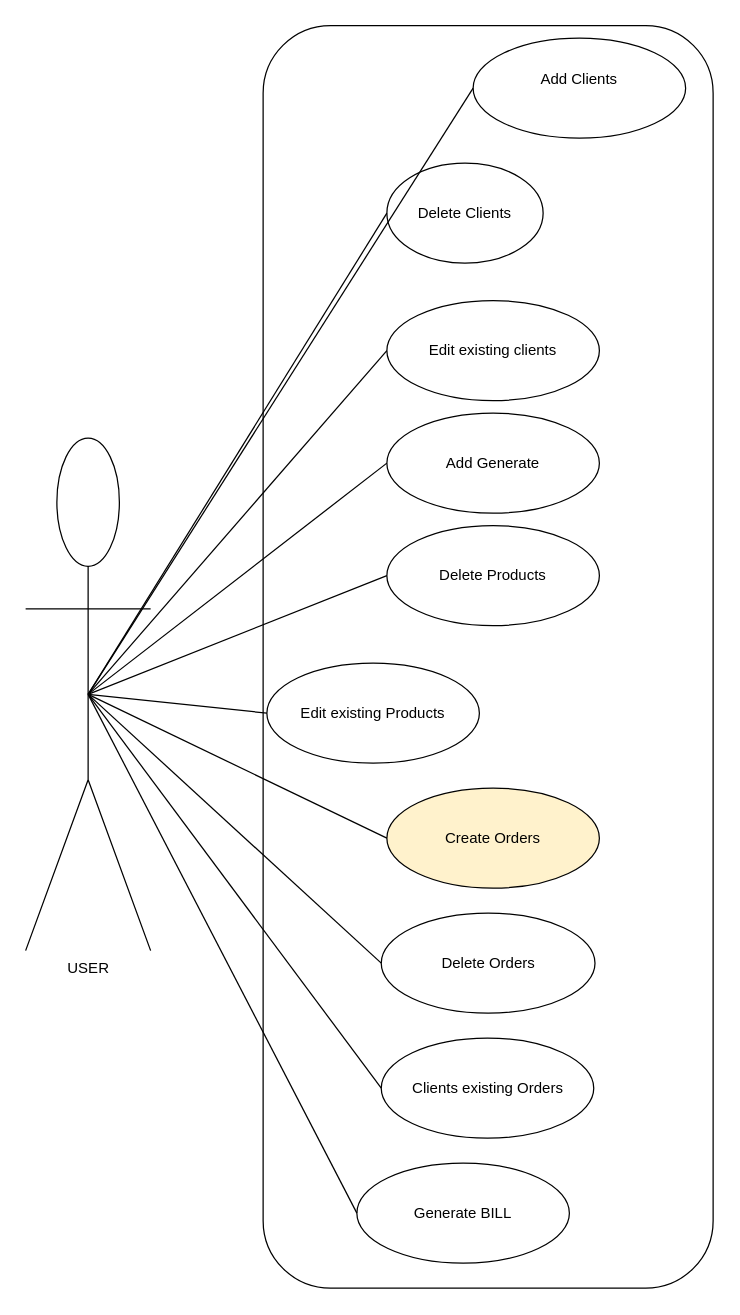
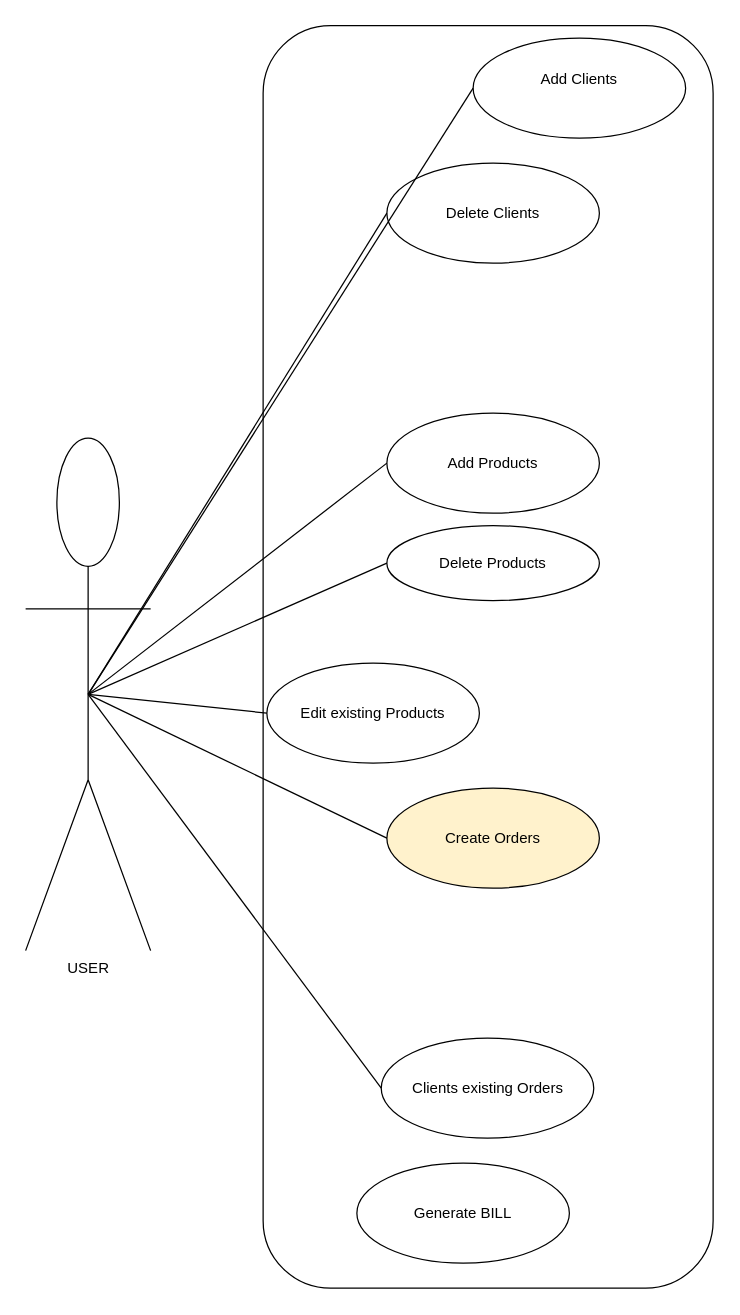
  <mxCell id="0" />
  <mxCell id="1" parent="0" />
  <mxCell id="2" value="USER" style="shape=umlActor;verticalLabelPosition=bottom;verticalAlign=top;html=1;outlineConnect=0;" vertex="1" parent="1"><mxGeometry x="20" y="350" width="100" height="410" as="geometry" /></mxCell>
  <mxCell id="3" value="" style="rounded=1;whiteSpace=wrap;html=1;" vertex="1" parent="1"><mxGeometry x="210" y="20" width="360" height="1010" as="geometry" /></mxCell>
  <mxCell id="4" value="Add Clients&lt;div&gt;&lt;br&gt;&lt;/div&gt;" style="ellipse;whiteSpace=wrap;html=1;" vertex="1" parent="1"><mxGeometry x="378" y="30" width="170" height="80" as="geometry" /></mxCell>
- <mxCell id="5" value="Delete Clients" style="ellipse;whiteSpace=wrap;html=1;" vertex="1" parent="1"><mxGeometry x="309" y="130" width="125" height="80" as="geometry" /></mxCell>
- <mxCell id="6" value="Edit existing clients" style="ellipse;whiteSpace=wrap;html=1;" vertex="1" parent="1"><mxGeometry x="309" y="240" width="170" height="80" as="geometry" /></mxCell>
+ <mxCell id="5" value="Delete Clients" style="ellipse;whiteSpace=wrap;html=1;" vertex="1" parent="1"><mxGeometry x="309" y="130" width="170" height="80" as="geometry" /></mxCell>
  <mxCell id="7" value="" style="endArrow=none;html=1;rounded=0;exitX=0.5;exitY=0.5;exitDx=0;exitDy=0;exitPerimeter=0;entryX=0;entryY=0.5;entryDx=0;entryDy=0;" edge="1" parent="1" source="2" target="4"><mxGeometry width="50" height="50" relative="1" as="geometry"><mxPoint x="410" y="340" as="sourcePoint" /><mxPoint x="460" y="290" as="targetPoint" /></mxGeometry></mxCell>
  <mxCell id="8" value="" style="endArrow=none;html=1;rounded=0;exitX=0.5;exitY=0.5;exitDx=0;exitDy=0;exitPerimeter=0;entryX=0;entryY=0.5;entryDx=0;entryDy=0;" edge="1" parent="1" source="2" target="5"><mxGeometry width="50" height="50" relative="1" as="geometry"><mxPoint x="160" y="273" as="sourcePoint" /><mxPoint x="319" y="170" as="targetPoint" /></mxGeometry></mxCell>
- <mxCell id="9" value="" style="endArrow=none;html=1;rounded=0;exitX=0.5;exitY=0.5;exitDx=0;exitDy=0;exitPerimeter=0;entryX=0;entryY=0.5;entryDx=0;entryDy=0;" edge="1" parent="1" source="2" target="6"><mxGeometry width="50" height="50" relative="1" as="geometry"><mxPoint x="170" y="283" as="sourcePoint" /><mxPoint x="329" y="180" as="targetPoint" /></mxGeometry></mxCell>
- <mxCell id="10" value="Add Generate" style="ellipse;whiteSpace=wrap;html=1;" vertex="1" parent="1"><mxGeometry x="309" y="330" width="170" height="80" as="geometry" /></mxCell>
+ <mxCell id="10" value="Add Products" style="ellipse;whiteSpace=wrap;html=1;" vertex="1" parent="1"><mxGeometry x="309" y="330" width="170" height="80" as="geometry" /></mxCell>
  <mxCell id="11" value="" style="endArrow=none;html=1;rounded=0;exitX=0.5;exitY=0.5;exitDx=0;exitDy=0;exitPerimeter=0;entryX=0;entryY=0.5;entryDx=0;entryDy=0;" edge="1" parent="1" source="2" target="10"><mxGeometry width="50" height="50" relative="1" as="geometry"><mxPoint x="160" y="273" as="sourcePoint" /><mxPoint x="319" y="400" as="targetPoint" /></mxGeometry></mxCell>
- <mxCell id="12" value="Delete Products" style="ellipse;whiteSpace=wrap;html=1;" vertex="1" parent="1"><mxGeometry x="309" y="420" width="170" height="80" as="geometry" /></mxCell>
+ <mxCell id="12" value="Delete Products" style="ellipse;whiteSpace=wrap;html=1;" vertex="1" parent="1"><mxGeometry x="309" y="420" width="170" height="60" as="geometry" /></mxCell>
  <mxCell id="13" value="Clients existing Orders" style="ellipse;whiteSpace=wrap;html=1;" vertex="1" parent="1"><mxGeometry x="304.5" y="830" width="170" height="80" as="geometry" /></mxCell>
  <mxCell id="14" value="Edit existing Products" style="ellipse;whiteSpace=wrap;html=1;" vertex="1" parent="1"><mxGeometry x="213" y="530" width="170" height="80" as="geometry" /></mxCell>
- <mxCell id="15" value="Delete Orders" style="ellipse;whiteSpace=wrap;html=1;" vertex="1" parent="1"><mxGeometry x="304.5" y="730" width="171" height="80" as="geometry" /></mxCell>
  <mxCell id="16" value="Create Orders" style="ellipse;whiteSpace=wrap;html=1;fillColor=#fff2cc;" vertex="1" parent="1"><mxGeometry x="309" y="630" width="170" height="80" as="geometry" /></mxCell>
  <mxCell id="17" value="" style="endArrow=none;html=1;rounded=0;exitX=0.5;exitY=0.5;exitDx=0;exitDy=0;exitPerimeter=0;entryX=0;entryY=0.5;entryDx=0;entryDy=0;" edge="1" parent="1" source="2" target="12"><mxGeometry width="50" height="50" relative="1" as="geometry"><mxPoint x="110" y="523" as="sourcePoint" /><mxPoint x="319" y="380" as="targetPoint" /></mxGeometry></mxCell>
  <mxCell id="18" value="" style="endArrow=none;html=1;rounded=0;exitX=0.5;exitY=0.5;exitDx=0;exitDy=0;exitPerimeter=0;entryX=0;entryY=0.5;entryDx=0;entryDy=0;" edge="1" parent="1" source="2" target="14"><mxGeometry width="50" height="50" relative="1" as="geometry"><mxPoint x="75" y="560" as="sourcePoint" /><mxPoint x="319" y="470" as="targetPoint" /></mxGeometry></mxCell>
  <mxCell id="19" value="" style="endArrow=none;html=1;rounded=0;entryX=0;entryY=0.5;entryDx=0;entryDy=0;exitX=0.5;exitY=0.5;exitDx=0;exitDy=0;exitPerimeter=0;" edge="1" parent="1" source="2" target="16"><mxGeometry width="50" height="50" relative="1" as="geometry"><mxPoint x="85" y="570" as="sourcePoint" /><mxPoint x="329" y="480" as="targetPoint" /></mxGeometry></mxCell>
- <mxCell id="20" value="" style="endArrow=none;html=1;rounded=0;exitX=0.5;exitY=0.5;exitDx=0;exitDy=0;exitPerimeter=0;entryX=0;entryY=0.5;entryDx=0;entryDy=0;" edge="1" parent="1" source="2" target="15"><mxGeometry width="50" height="50" relative="1" as="geometry"><mxPoint x="95" y="580" as="sourcePoint" /><mxPoint x="339" y="490" as="targetPoint" /></mxGeometry></mxCell>
  <mxCell id="21" value="" style="endArrow=none;html=1;rounded=0;exitX=0.5;exitY=0.5;exitDx=0;exitDy=0;exitPerimeter=0;entryX=0;entryY=0.5;entryDx=0;entryDy=0;" edge="1" parent="1" source="2" target="13"><mxGeometry width="50" height="50" relative="1" as="geometry"><mxPoint x="105" y="590" as="sourcePoint" /><mxPoint x="349" y="500" as="targetPoint" /></mxGeometry></mxCell>
  <mxCell id="22" value="Generate BILL" style="ellipse;whiteSpace=wrap;html=1;" vertex="1" parent="1"><mxGeometry x="285" y="930" width="170" height="80" as="geometry" /></mxCell>
- <mxCell id="23" value="" style="endArrow=none;html=1;rounded=0;exitX=0.5;exitY=0.5;exitDx=0;exitDy=0;exitPerimeter=0;entryX=0;entryY=0.5;entryDx=0;entryDy=0;" edge="1" parent="1" source="2" target="22"><mxGeometry width="50" height="50" relative="1" as="geometry"><mxPoint x="70" y="515" as="sourcePoint" /><mxPoint x="310" y="890" as="targetPoint" /></mxGeometry></mxCell>
